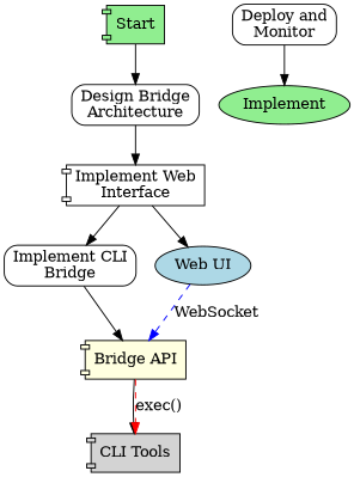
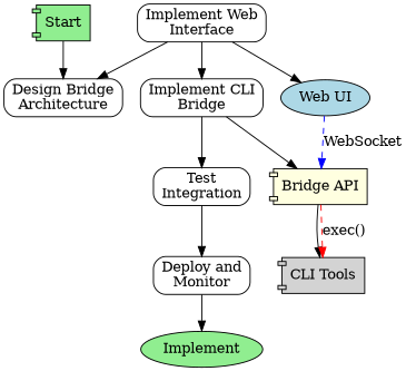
  digraph {
    rankdir=TB
    node [shape=box style=filled]
    n1 [fillcolor=lightgreen label=Start shape=component]
    n2 [label="Design Bridge\nArchitecture" style=rounded]
-   n3 [label="Implement Web\nInterface" shape=component style=rounded]
+   n3 [label="Implement Web\nInterface" style=rounded]
    n4 [label="Implement CLI\nBridge" style=rounded]
    n5 [fillcolor=lightblue label="Web UI" shape=ellipse]
+   n6 [label="Test\nIntegration" style=rounded]
    n7 [fillcolor=lightyellow label="Bridge API" shape=component]
    n8 [label="Deploy and\nMonitor" style=rounded]
    n9 [fillcolor=lightgray label="CLI Tools" shape=component]
    n10 [fillcolor=lightgreen label=Implement shape=ellipse]
    n1 -> n2
-   n2 -> n3
+   n3 -> n2
    n3 -> n4
    n3 -> n5
+   n4 -> n6
    n4 -> n7
    n5 -> n7 [color=blue label=WebSocket style=dashed]
+   n6 -> n8
    n7 -> n9
    n7 -> n9 [color=red label="exec()" style=dashed]
    n8 -> n10
  }
